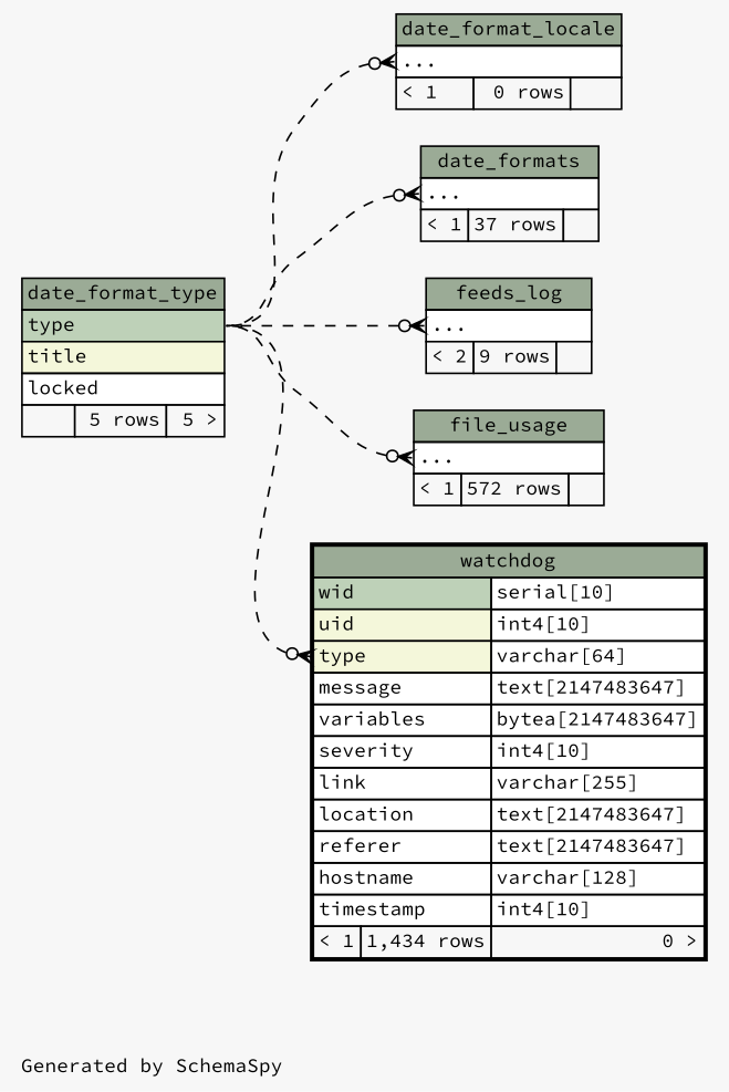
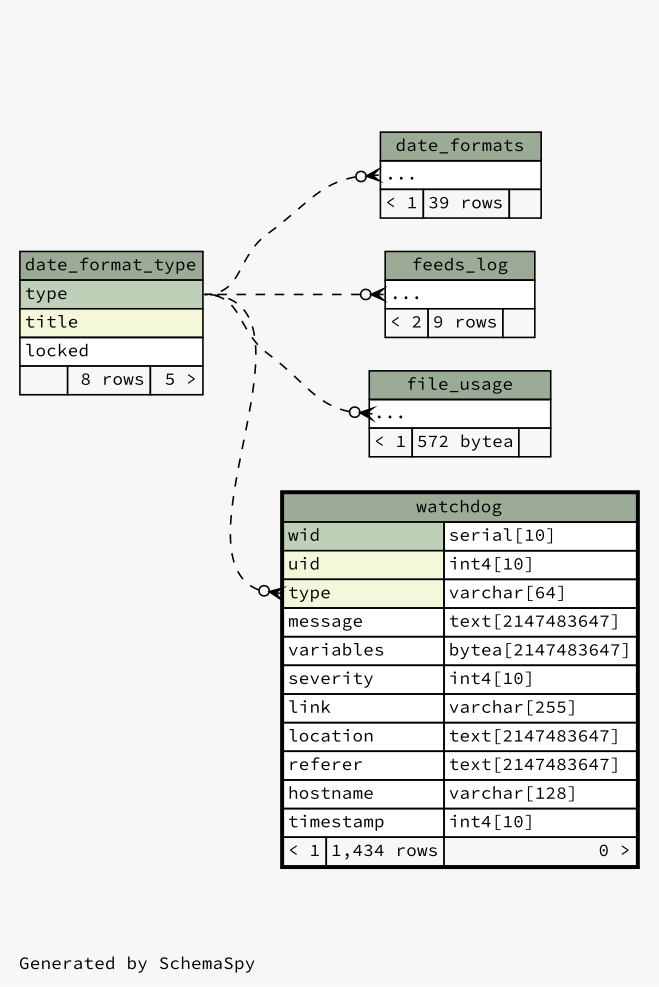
  digraph {
    bgcolor="#f7f7f7"
    fontname="Source Code Pro"
    fontsize=11
    label="\nGenerated by SchemaSpy"
    labeljust=l
    nodesep=0.18
    rankdir=RL
    ranksep=0.46
    node [fontname="Source Code Pro" fontsize=11 shape=plaintext]
    edge [arrowhead=none arrowsize=0.8 arrowtail=crowodot dir=back fontname="Source Code Pro" headport="type:e" style=dashed tailport="elipses:w"]
-   n1 [label=<     <TABLE BORDER="0" CELLBORDER="1" CELLSPACING="0" BGCOLOR="#ffffff">       <TR><TD COLSPAN="3" BGCOLOR="#9bab96" ALIGN="CENTER">date_format_locale</TD></TR>       <TR><TD PORT="elipses" COLSPAN="3" ALIGN="LEFT">...</TD></TR>       <TR><TD ALIGN="LEFT" BGCOLOR="#f7f7f7">&lt; 1</TD><TD ALIGN="RIGHT" BGCOLOR="#f7f7f7">0 rows</TD><TD ALIGN="RIGHT" BGCOLOR="#f7f7f7">  </TD></TR>     </TABLE>>]
-   n2 [label=<     <TABLE BORDER="0" CELLBORDER="1" CELLSPACING="0" BGCOLOR="#ffffff">       <TR><TD COLSPAN="3" BGCOLOR="#9bab96" ALIGN="CENTER">date_format_type</TD></TR>       <TR><TD PORT="type" COLSPAN="3" BGCOLOR="#bed1b8" ALIGN="LEFT">type</TD></TR>       <TR><TD PORT="title" COLSPAN="3" BGCOLOR="#f4f7da" ALIGN="LEFT">title</TD></TR>       <TR><TD PORT="locked" COLSPAN="3" ALIGN="LEFT">locked</TD></TR>       <TR><TD ALIGN="LEFT" BGCOLOR="#f7f7f7">  </TD><TD ALIGN="RIGHT" BGCOLOR="#f7f7f7">5 rows</TD><TD ALIGN="RIGHT" BGCOLOR="#f7f7f7">5 &gt;</TD></TR>     </TABLE>>]
-   n3 [label=<     <TABLE BORDER="0" CELLBORDER="1" CELLSPACING="0" BGCOLOR="#ffffff">       <TR><TD COLSPAN="3" BGCOLOR="#9bab96" ALIGN="CENTER">date_formats</TD></TR>       <TR><TD PORT="elipses" COLSPAN="3" ALIGN="LEFT">...</TD></TR>       <TR><TD ALIGN="LEFT" BGCOLOR="#f7f7f7">&lt; 1</TD><TD ALIGN="RIGHT" BGCOLOR="#f7f7f7">37 rows</TD><TD ALIGN="RIGHT" BGCOLOR="#f7f7f7">  </TD></TR>     </TABLE>>]
+   n2 [label=<     <TABLE BORDER="0" CELLBORDER="1" CELLSPACING="0" BGCOLOR="#ffffff">       <TR><TD COLSPAN="3" BGCOLOR="#9bab96" ALIGN="CENTER">date_format_type</TD></TR>       <TR><TD PORT="type" COLSPAN="3" BGCOLOR="#bed1b8" ALIGN="LEFT">type</TD></TR>       <TR><TD PORT="title" COLSPAN="3" BGCOLOR="#f4f7da" ALIGN="LEFT">title</TD></TR>       <TR><TD PORT="locked" COLSPAN="3" ALIGN="LEFT">locked</TD></TR>       <TR><TD ALIGN="LEFT" BGCOLOR="#f7f7f7">  </TD><TD ALIGN="RIGHT" BGCOLOR="#f7f7f7">8 rows</TD><TD ALIGN="RIGHT" BGCOLOR="#f7f7f7">5 &gt;</TD></TR>     </TABLE>>]
+   n3 [label=<     <TABLE BORDER="0" CELLBORDER="1" CELLSPACING="0" BGCOLOR="#ffffff">       <TR><TD COLSPAN="3" BGCOLOR="#9bab96" ALIGN="CENTER">date_formats</TD></TR>       <TR><TD PORT="elipses" COLSPAN="3" ALIGN="LEFT">...</TD></TR>       <TR><TD ALIGN="LEFT" BGCOLOR="#f7f7f7">&lt; 1</TD><TD ALIGN="RIGHT" BGCOLOR="#f7f7f7">39 rows</TD><TD ALIGN="RIGHT" BGCOLOR="#f7f7f7">  </TD></TR>     </TABLE>>]
    n4 [label=<     <TABLE BORDER="0" CELLBORDER="1" CELLSPACING="0" BGCOLOR="#ffffff">       <TR><TD COLSPAN="3" BGCOLOR="#9bab96" ALIGN="CENTER">feeds_log</TD></TR>       <TR><TD PORT="elipses" COLSPAN="3" ALIGN="LEFT">...</TD></TR>       <TR><TD ALIGN="LEFT" BGCOLOR="#f7f7f7">&lt; 2</TD><TD ALIGN="RIGHT" BGCOLOR="#f7f7f7">9 rows</TD><TD ALIGN="RIGHT" BGCOLOR="#f7f7f7">  </TD></TR>     </TABLE>>]
-   n5 [label=<     <TABLE BORDER="0" CELLBORDER="1" CELLSPACING="0" BGCOLOR="#ffffff">       <TR><TD COLSPAN="3" BGCOLOR="#9bab96" ALIGN="CENTER">file_usage</TD></TR>       <TR><TD PORT="elipses" COLSPAN="3" ALIGN="LEFT">...</TD></TR>       <TR><TD ALIGN="LEFT" BGCOLOR="#f7f7f7">&lt; 1</TD><TD ALIGN="RIGHT" BGCOLOR="#f7f7f7">572 rows</TD><TD ALIGN="RIGHT" BGCOLOR="#f7f7f7">  </TD></TR>     </TABLE>>]
+   n5 [label=<     <TABLE BORDER="0" CELLBORDER="1" CELLSPACING="0" BGCOLOR="#ffffff">       <TR><TD COLSPAN="3" BGCOLOR="#9bab96" ALIGN="CENTER">file_usage</TD></TR>       <TR><TD PORT="elipses" COLSPAN="3" ALIGN="LEFT">...</TD></TR>       <TR><TD ALIGN="LEFT" BGCOLOR="#f7f7f7">&lt; 1</TD><TD ALIGN="RIGHT" BGCOLOR="#f7f7f7">572 bytea</TD><TD ALIGN="RIGHT" BGCOLOR="#f7f7f7">  </TD></TR>     </TABLE>>]
    n6 [label=<     <TABLE BORDER="2" CELLBORDER="1" CELLSPACING="0" BGCOLOR="#ffffff">       <TR><TD COLSPAN="3" BGCOLOR="#9bab96" ALIGN="CENTER">watchdog</TD></TR>       <TR><TD PORT="wid" COLSPAN="2" BGCOLOR="#bed1b8" ALIGN="LEFT">wid</TD><TD PORT="wid.type" ALIGN="LEFT">serial[10]</TD></TR>       <TR><TD PORT="uid" COLSPAN="2" BGCOLOR="#f4f7da" ALIGN="LEFT">uid</TD><TD PORT="uid.type" ALIGN="LEFT">int4[10]</TD></TR>       <TR><TD PORT="type" COLSPAN="2" BGCOLOR="#f4f7da" ALIGN="LEFT">type</TD><TD PORT="type.type" ALIGN="LEFT">varchar[64]</TD></TR>       <TR><TD PORT="message" COLSPAN="2" ALIGN="LEFT">message</TD><TD PORT="message.type" ALIGN="LEFT">text[2147483647]</TD></TR>       <TR><TD PORT="variables" COLSPAN="2" ALIGN="LEFT">variables</TD><TD PORT="variables.type" ALIGN="LEFT">bytea[2147483647]</TD></TR>       <TR><TD PORT="severity" COLSPAN="2" ALIGN="LEFT">severity</TD><TD PORT="severity.type" ALIGN="LEFT">int4[10]</TD></TR>       <TR><TD PORT="link" COLSPAN="2" ALIGN="LEFT">link</TD><TD PORT="link.type" ALIGN="LEFT">varchar[255]</TD></TR>       <TR><TD PORT="location" COLSPAN="2" ALIGN="LEFT">location</TD><TD PORT="location.type" ALIGN="LEFT">text[2147483647]</TD></TR>       <TR><TD PORT="referer" COLSPAN="2" ALIGN="LEFT">referer</TD><TD PORT="referer.type" ALIGN="LEFT">text[2147483647]</TD></TR>       <TR><TD PORT="hostname" COLSPAN="2" ALIGN="LEFT">hostname</TD><TD PORT="hostname.type" ALIGN="LEFT">varchar[128]</TD></TR>       <TR><TD PORT="timestamp" COLSPAN="2" ALIGN="LEFT">timestamp</TD><TD PORT="timestamp.type" ALIGN="LEFT">int4[10]</TD></TR>       <TR><TD ALIGN="LEFT" BGCOLOR="#f7f7f7">&lt; 1</TD><TD ALIGN="RIGHT" BGCOLOR="#f7f7f7">1,434 rows</TD><TD ALIGN="RIGHT" BGCOLOR="#f7f7f7">0 &gt;</TD></TR>     </TABLE>>]
-   n1 -> n2
    n3 -> n2
    n4 -> n2
    n5 -> n2
    n6 -> n2 [tailport="type:w"]
  }
